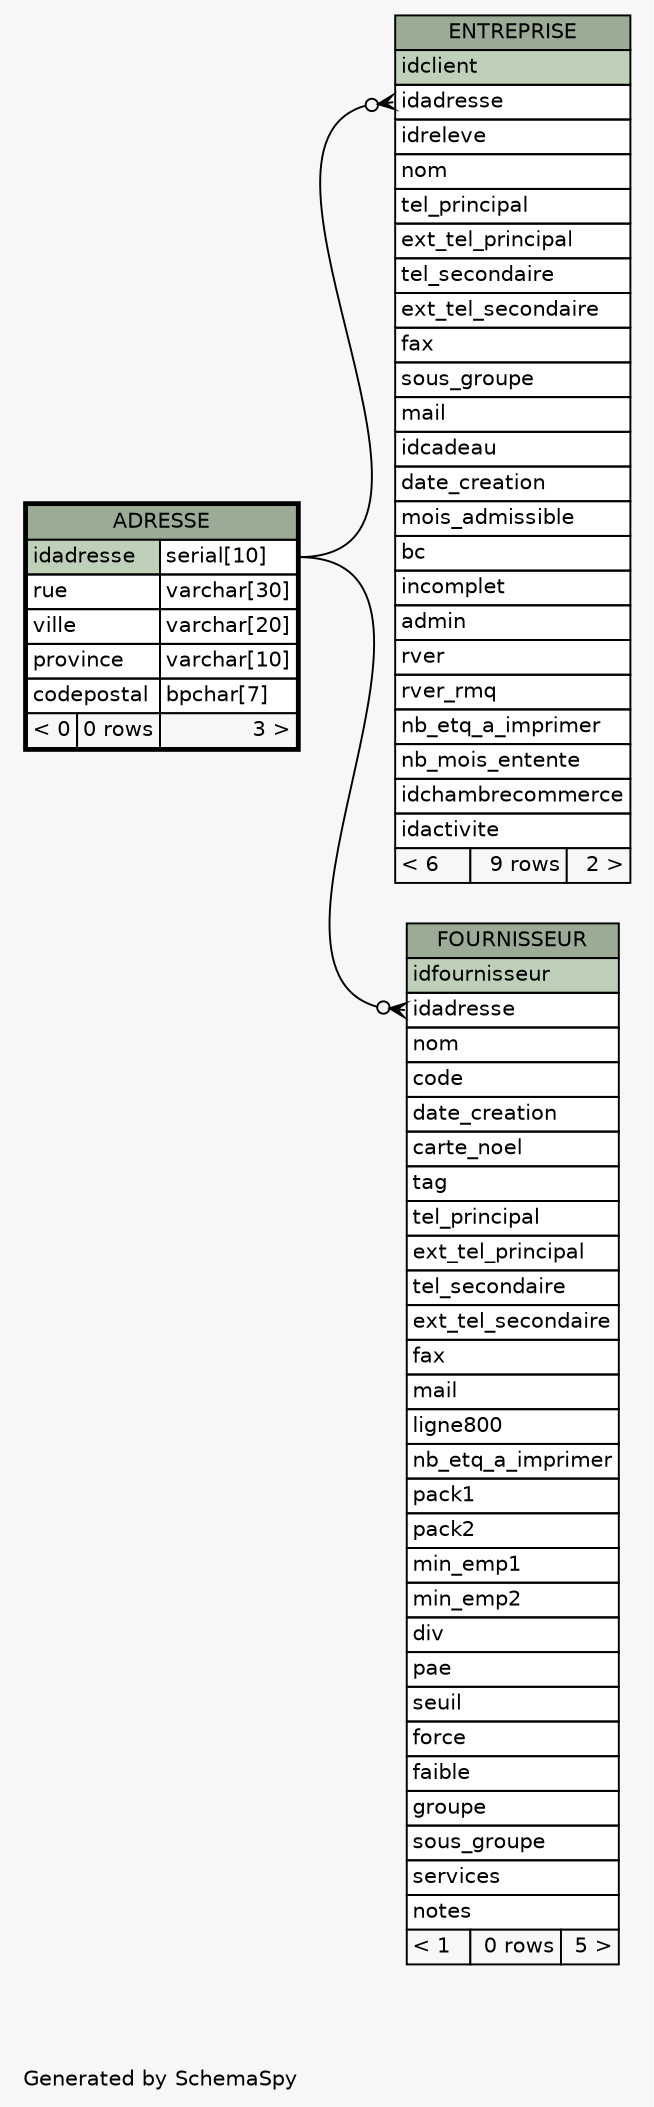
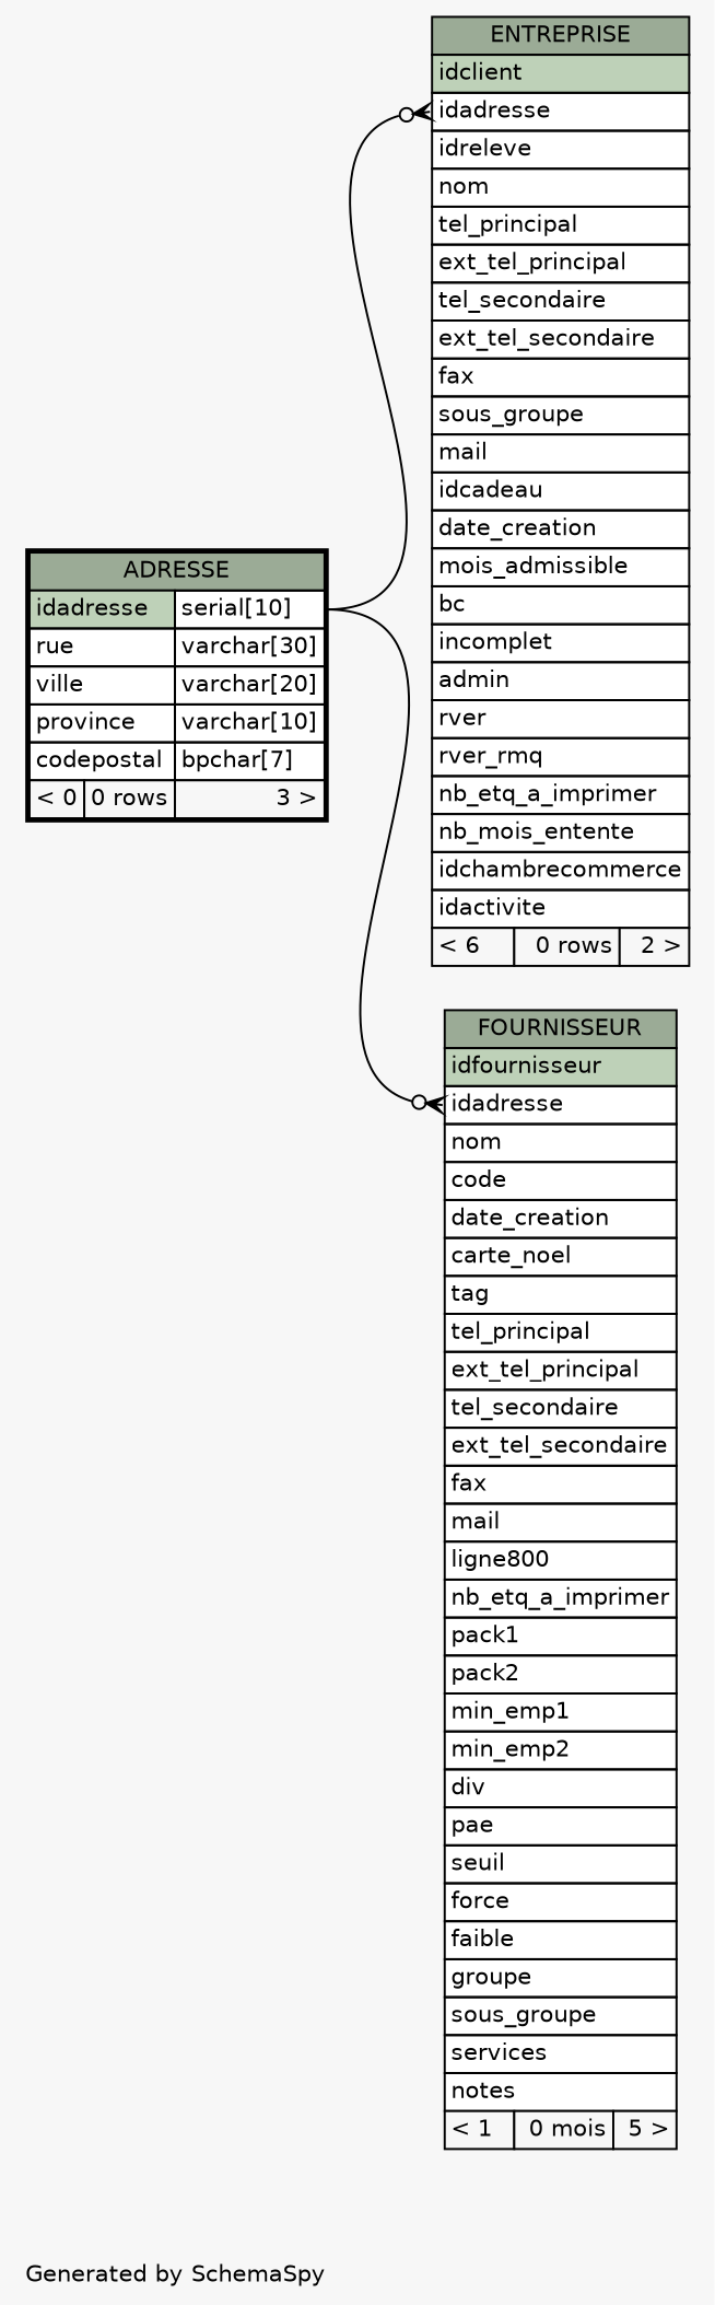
  digraph {
    bgcolor="#f7f7f7"
    fontname=Helvetica
    fontsize=11
    label="\nGenerated by SchemaSpy"
    labeljust=l
    nodesep=0.18
    rankdir=RL
    ranksep=0.46
    node [fontname=Helvetica fontsize=11 shape=plaintext]
    edge [arrowhead=none arrowsize=0.8 arrowtail=crowodot dir=back headport="idadresse.type:e" tailport="idadresse:w"]
-   n1 [label=<     <TABLE BORDER="0" CELLBORDER="1" CELLSPACING="0" BGCOLOR="#ffffff">       <TR><TD COLSPAN="3" BGCOLOR="#9bab96" ALIGN="CENTER">ENTREPRISE</TD></TR>       <TR><TD PORT="idclient" COLSPAN="3" BGCOLOR="#bed1b8" ALIGN="LEFT">idclient</TD></TR>       <TR><TD PORT="idadresse" COLSPAN="3" ALIGN="LEFT">idadresse</TD></TR>       <TR><TD PORT="idreleve" COLSPAN="3" ALIGN="LEFT">idreleve</TD></TR>       <TR><TD PORT="nom" COLSPAN="3" ALIGN="LEFT">nom</TD></TR>       <TR><TD PORT="tel_principal" COLSPAN="3" ALIGN="LEFT">tel_principal</TD></TR>       <TR><TD PORT="ext_tel_principal" COLSPAN="3" ALIGN="LEFT">ext_tel_principal</TD></TR>       <TR><TD PORT="tel_secondaire" COLSPAN="3" ALIGN="LEFT">tel_secondaire</TD></TR>       <TR><TD PORT="ext_tel_secondaire" COLSPAN="3" ALIGN="LEFT">ext_tel_secondaire</TD></TR>       <TR><TD PORT="fax" COLSPAN="3" ALIGN="LEFT">fax</TD></TR>       <TR><TD PORT="sous_groupe" COLSPAN="3" ALIGN="LEFT">sous_groupe</TD></TR>       <TR><TD PORT="mail" COLSPAN="3" ALIGN="LEFT">mail</TD></TR>       <TR><TD PORT="idcadeau" COLSPAN="3" ALIGN="LEFT">idcadeau</TD></TR>       <TR><TD PORT="date_creation" COLSPAN="3" ALIGN="LEFT">date_creation</TD></TR>       <TR><TD PORT="mois_admissible" COLSPAN="3" ALIGN="LEFT">mois_admissible</TD></TR>       <TR><TD PORT="bc" COLSPAN="3" ALIGN="LEFT">bc</TD></TR>       <TR><TD PORT="incomplet" COLSPAN="3" ALIGN="LEFT">incomplet</TD></TR>       <TR><TD PORT="admin" COLSPAN="3" ALIGN="LEFT">admin</TD></TR>       <TR><TD PORT="rver" COLSPAN="3" ALIGN="LEFT">rver</TD></TR>       <TR><TD PORT="rver_rmq" COLSPAN="3" ALIGN="LEFT">rver_rmq</TD></TR>       <TR><TD PORT="nb_etq_a_imprimer" COLSPAN="3" ALIGN="LEFT">nb_etq_a_imprimer</TD></TR>       <TR><TD PORT="nb_mois_entente" COLSPAN="3" ALIGN="LEFT">nb_mois_entente</TD></TR>       <TR><TD PORT="idchambrecommerce" COLSPAN="3" ALIGN="LEFT">idchambrecommerce</TD></TR>       <TR><TD PORT="idactivite" COLSPAN="3" ALIGN="LEFT">idactivite</TD></TR>       <TR><TD ALIGN="LEFT" BGCOLOR="#f7f7f7">&lt; 6</TD><TD ALIGN="RIGHT" BGCOLOR="#f7f7f7">9 rows</TD><TD ALIGN="RIGHT" BGCOLOR="#f7f7f7">2 &gt;</TD></TR>     </TABLE>>]
+   n1 [label=<     <TABLE BORDER="0" CELLBORDER="1" CELLSPACING="0" BGCOLOR="#ffffff">       <TR><TD COLSPAN="3" BGCOLOR="#9bab96" ALIGN="CENTER">ENTREPRISE</TD></TR>       <TR><TD PORT="idclient" COLSPAN="3" BGCOLOR="#bed1b8" ALIGN="LEFT">idclient</TD></TR>       <TR><TD PORT="idadresse" COLSPAN="3" ALIGN="LEFT">idadresse</TD></TR>       <TR><TD PORT="idreleve" COLSPAN="3" ALIGN="LEFT">idreleve</TD></TR>       <TR><TD PORT="nom" COLSPAN="3" ALIGN="LEFT">nom</TD></TR>       <TR><TD PORT="tel_principal" COLSPAN="3" ALIGN="LEFT">tel_principal</TD></TR>       <TR><TD PORT="ext_tel_principal" COLSPAN="3" ALIGN="LEFT">ext_tel_principal</TD></TR>       <TR><TD PORT="tel_secondaire" COLSPAN="3" ALIGN="LEFT">tel_secondaire</TD></TR>       <TR><TD PORT="ext_tel_secondaire" COLSPAN="3" ALIGN="LEFT">ext_tel_secondaire</TD></TR>       <TR><TD PORT="fax" COLSPAN="3" ALIGN="LEFT">fax</TD></TR>       <TR><TD PORT="sous_groupe" COLSPAN="3" ALIGN="LEFT">sous_groupe</TD></TR>       <TR><TD PORT="mail" COLSPAN="3" ALIGN="LEFT">mail</TD></TR>       <TR><TD PORT="idcadeau" COLSPAN="3" ALIGN="LEFT">idcadeau</TD></TR>       <TR><TD PORT="date_creation" COLSPAN="3" ALIGN="LEFT">date_creation</TD></TR>       <TR><TD PORT="mois_admissible" COLSPAN="3" ALIGN="LEFT">mois_admissible</TD></TR>       <TR><TD PORT="bc" COLSPAN="3" ALIGN="LEFT">bc</TD></TR>       <TR><TD PORT="incomplet" COLSPAN="3" ALIGN="LEFT">incomplet</TD></TR>       <TR><TD PORT="admin" COLSPAN="3" ALIGN="LEFT">admin</TD></TR>       <TR><TD PORT="rver" COLSPAN="3" ALIGN="LEFT">rver</TD></TR>       <TR><TD PORT="rver_rmq" COLSPAN="3" ALIGN="LEFT">rver_rmq</TD></TR>       <TR><TD PORT="nb_etq_a_imprimer" COLSPAN="3" ALIGN="LEFT">nb_etq_a_imprimer</TD></TR>       <TR><TD PORT="nb_mois_entente" COLSPAN="3" ALIGN="LEFT">nb_mois_entente</TD></TR>       <TR><TD PORT="idchambrecommerce" COLSPAN="3" ALIGN="LEFT">idchambrecommerce</TD></TR>       <TR><TD PORT="idactivite" COLSPAN="3" ALIGN="LEFT">idactivite</TD></TR>       <TR><TD ALIGN="LEFT" BGCOLOR="#f7f7f7">&lt; 6</TD><TD ALIGN="RIGHT" BGCOLOR="#f7f7f7">0 rows</TD><TD ALIGN="RIGHT" BGCOLOR="#f7f7f7">2 &gt;</TD></TR>     </TABLE>>]
    n2 [label=<     <TABLE BORDER="2" CELLBORDER="1" CELLSPACING="0" BGCOLOR="#ffffff">       <TR><TD COLSPAN="3" BGCOLOR="#9bab96" ALIGN="CENTER">ADRESSE</TD></TR>       <TR><TD PORT="idadresse" COLSPAN="2" BGCOLOR="#bed1b8" ALIGN="LEFT">idadresse</TD><TD PORT="idadresse.type" ALIGN="LEFT">serial[10]</TD></TR>       <TR><TD PORT="rue" COLSPAN="2" ALIGN="LEFT">rue</TD><TD PORT="rue.type" ALIGN="LEFT">varchar[30]</TD></TR>       <TR><TD PORT="ville" COLSPAN="2" ALIGN="LEFT">ville</TD><TD PORT="ville.type" ALIGN="LEFT">varchar[20]</TD></TR>       <TR><TD PORT="province" COLSPAN="2" ALIGN="LEFT">province</TD><TD PORT="province.type" ALIGN="LEFT">varchar[10]</TD></TR>       <TR><TD PORT="codepostal" COLSPAN="2" ALIGN="LEFT">codepostal</TD><TD PORT="codepostal.type" ALIGN="LEFT">bpchar[7]</TD></TR>       <TR><TD ALIGN="LEFT" BGCOLOR="#f7f7f7">&lt; 0</TD><TD ALIGN="RIGHT" BGCOLOR="#f7f7f7">0 rows</TD><TD ALIGN="RIGHT" BGCOLOR="#f7f7f7">3 &gt;</TD></TR>     </TABLE>>]
-   n3 [label=<     <TABLE BORDER="0" CELLBORDER="1" CELLSPACING="0" BGCOLOR="#ffffff">       <TR><TD COLSPAN="3" BGCOLOR="#9bab96" ALIGN="CENTER">FOURNISSEUR</TD></TR>       <TR><TD PORT="idfournisseur" COLSPAN="3" BGCOLOR="#bed1b8" ALIGN="LEFT">idfournisseur</TD></TR>       <TR><TD PORT="idadresse" COLSPAN="3" ALIGN="LEFT">idadresse</TD></TR>       <TR><TD PORT="nom" COLSPAN="3" ALIGN="LEFT">nom</TD></TR>       <TR><TD PORT="code" COLSPAN="3" ALIGN="LEFT">code</TD></TR>       <TR><TD PORT="date_creation" COLSPAN="3" ALIGN="LEFT">date_creation</TD></TR>       <TR><TD PORT="carte_noel" COLSPAN="3" ALIGN="LEFT">carte_noel</TD></TR>       <TR><TD PORT="tag" COLSPAN="3" ALIGN="LEFT">tag</TD></TR>       <TR><TD PORT="tel_principal" COLSPAN="3" ALIGN="LEFT">tel_principal</TD></TR>       <TR><TD PORT="ext_tel_principal" COLSPAN="3" ALIGN="LEFT">ext_tel_principal</TD></TR>       <TR><TD PORT="tel_secondaire" COLSPAN="3" ALIGN="LEFT">tel_secondaire</TD></TR>       <TR><TD PORT="ext_tel_secondaire" COLSPAN="3" ALIGN="LEFT">ext_tel_secondaire</TD></TR>       <TR><TD PORT="fax" COLSPAN="3" ALIGN="LEFT">fax</TD></TR>       <TR><TD PORT="mail" COLSPAN="3" ALIGN="LEFT">mail</TD></TR>       <TR><TD PORT="ligne800" COLSPAN="3" ALIGN="LEFT">ligne800</TD></TR>       <TR><TD PORT="nb_etq_a_imprimer" COLSPAN="3" ALIGN="LEFT">nb_etq_a_imprimer</TD></TR>       <TR><TD PORT="pack1" COLSPAN="3" ALIGN="LEFT">pack1</TD></TR>       <TR><TD PORT="pack2" COLSPAN="3" ALIGN="LEFT">pack2</TD></TR>       <TR><TD PORT="min_emp1" COLSPAN="3" ALIGN="LEFT">min_emp1</TD></TR>       <TR><TD PORT="min_emp2" COLSPAN="3" ALIGN="LEFT">min_emp2</TD></TR>       <TR><TD PORT="div" COLSPAN="3" ALIGN="LEFT">div</TD></TR>       <TR><TD PORT="pae" COLSPAN="3" ALIGN="LEFT">pae</TD></TR>       <TR><TD PORT="seuil" COLSPAN="3" ALIGN="LEFT">seuil</TD></TR>       <TR><TD PORT="force" COLSPAN="3" ALIGN="LEFT">force</TD></TR>       <TR><TD PORT="faible" COLSPAN="3" ALIGN="LEFT">faible</TD></TR>       <TR><TD PORT="groupe" COLSPAN="3" ALIGN="LEFT">groupe</TD></TR>       <TR><TD PORT="sous_groupe" COLSPAN="3" ALIGN="LEFT">sous_groupe</TD></TR>       <TR><TD PORT="services" COLSPAN="3" ALIGN="LEFT">services</TD></TR>       <TR><TD PORT="notes" COLSPAN="3" ALIGN="LEFT">notes</TD></TR>       <TR><TD ALIGN="LEFT" BGCOLOR="#f7f7f7">&lt; 1</TD><TD ALIGN="RIGHT" BGCOLOR="#f7f7f7">0 rows</TD><TD ALIGN="RIGHT" BGCOLOR="#f7f7f7">5 &gt;</TD></TR>     </TABLE>>]
+   n3 [label=<     <TABLE BORDER="0" CELLBORDER="1" CELLSPACING="0" BGCOLOR="#ffffff">       <TR><TD COLSPAN="3" BGCOLOR="#9bab96" ALIGN="CENTER">FOURNISSEUR</TD></TR>       <TR><TD PORT="idfournisseur" COLSPAN="3" BGCOLOR="#bed1b8" ALIGN="LEFT">idfournisseur</TD></TR>       <TR><TD PORT="idadresse" COLSPAN="3" ALIGN="LEFT">idadresse</TD></TR>       <TR><TD PORT="nom" COLSPAN="3" ALIGN="LEFT">nom</TD></TR>       <TR><TD PORT="code" COLSPAN="3" ALIGN="LEFT">code</TD></TR>       <TR><TD PORT="date_creation" COLSPAN="3" ALIGN="LEFT">date_creation</TD></TR>       <TR><TD PORT="carte_noel" COLSPAN="3" ALIGN="LEFT">carte_noel</TD></TR>       <TR><TD PORT="tag" COLSPAN="3" ALIGN="LEFT">tag</TD></TR>       <TR><TD PORT="tel_principal" COLSPAN="3" ALIGN="LEFT">tel_principal</TD></TR>       <TR><TD PORT="ext_tel_principal" COLSPAN="3" ALIGN="LEFT">ext_tel_principal</TD></TR>       <TR><TD PORT="tel_secondaire" COLSPAN="3" ALIGN="LEFT">tel_secondaire</TD></TR>       <TR><TD PORT="ext_tel_secondaire" COLSPAN="3" ALIGN="LEFT">ext_tel_secondaire</TD></TR>       <TR><TD PORT="fax" COLSPAN="3" ALIGN="LEFT">fax</TD></TR>       <TR><TD PORT="mail" COLSPAN="3" ALIGN="LEFT">mail</TD></TR>       <TR><TD PORT="ligne800" COLSPAN="3" ALIGN="LEFT">ligne800</TD></TR>       <TR><TD PORT="nb_etq_a_imprimer" COLSPAN="3" ALIGN="LEFT">nb_etq_a_imprimer</TD></TR>       <TR><TD PORT="pack1" COLSPAN="3" ALIGN="LEFT">pack1</TD></TR>       <TR><TD PORT="pack2" COLSPAN="3" ALIGN="LEFT">pack2</TD></TR>       <TR><TD PORT="min_emp1" COLSPAN="3" ALIGN="LEFT">min_emp1</TD></TR>       <TR><TD PORT="min_emp2" COLSPAN="3" ALIGN="LEFT">min_emp2</TD></TR>       <TR><TD PORT="div" COLSPAN="3" ALIGN="LEFT">div</TD></TR>       <TR><TD PORT="pae" COLSPAN="3" ALIGN="LEFT">pae</TD></TR>       <TR><TD PORT="seuil" COLSPAN="3" ALIGN="LEFT">seuil</TD></TR>       <TR><TD PORT="force" COLSPAN="3" ALIGN="LEFT">force</TD></TR>       <TR><TD PORT="faible" COLSPAN="3" ALIGN="LEFT">faible</TD></TR>       <TR><TD PORT="groupe" COLSPAN="3" ALIGN="LEFT">groupe</TD></TR>       <TR><TD PORT="sous_groupe" COLSPAN="3" ALIGN="LEFT">sous_groupe</TD></TR>       <TR><TD PORT="services" COLSPAN="3" ALIGN="LEFT">services</TD></TR>       <TR><TD PORT="notes" COLSPAN="3" ALIGN="LEFT">notes</TD></TR>       <TR><TD ALIGN="LEFT" BGCOLOR="#f7f7f7">&lt; 1</TD><TD ALIGN="RIGHT" BGCOLOR="#f7f7f7">0 mois</TD><TD ALIGN="RIGHT" BGCOLOR="#f7f7f7">5 &gt;</TD></TR>     </TABLE>>]
    n1 -> n2
    n3 -> n2
  }
